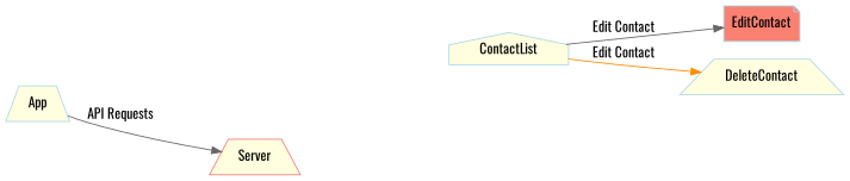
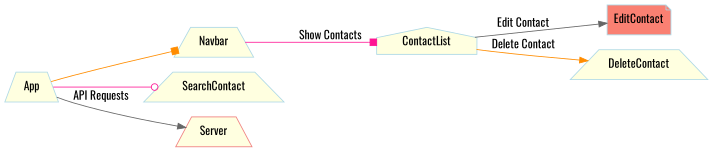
  digraph {
    fontname=Oswald
    rankdir=LR
    node [color=lightblue fillcolor=lightyellow fontname=Oswald shape=trapezium style=filled]
    edge [arrowhead=normal color=darkorange fontname=Oswald]
    App
+   Navbar
+   SearchContact
    n4 [color=lightcoral label=Server]
    ContactList [shape=house]
    EditContact [fillcolor=salmon shape=note]
    DeleteContact
+   App -> Navbar [arrowhead=box]
+   App -> SearchContact [arrowhead=odot color=deeppink]
    App -> n4 [color=gray40 label="API Requests"]
+   Navbar -> ContactList [arrowhead=box color=deeppink label="Show Contacts"]
    ContactList -> EditContact [color=gray40 label="Edit Contact"]
-   ContactList -> DeleteContact [label="Edit Contact"]
+   ContactList -> DeleteContact [label="Delete Contact"]
  }
